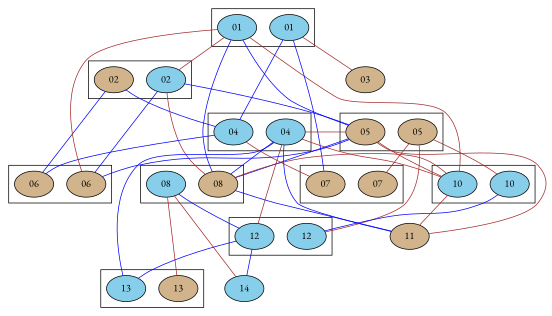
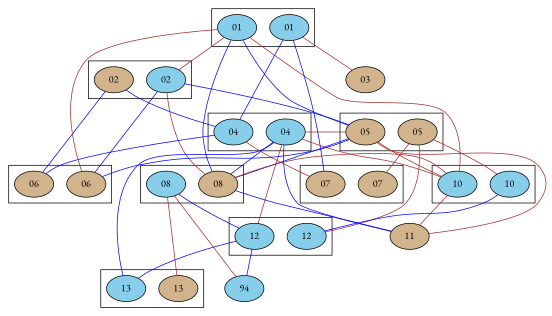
  graph {
    fontname="EB Garamond"
    splines=true
    node [fillcolor=skyblue fontname="EB Garamond" style=filled]
    edge [color=blue fontname="EB Garamond"]
    n1 [fillcolor=tan label=02]
    n2 [label=02]
    n3 [label=01]
    n4 [label=01]
    n5 [label=04]
    n6 [label=04]
    n7 [fillcolor=tan label=05]
    n8 [fillcolor=tan label=05]
    n9 [fillcolor=tan label=06]
    n10 [fillcolor=tan label=06]
    n11 [fillcolor=tan label=07]
    n12 [fillcolor=tan label=07]
    n13 [label=08]
    n14 [fillcolor=tan label=08]
    n15 [label=10]
    n16 [label=10]
    n17 [label=12]
    n18 [label=12]
    n19 [label=13]
    n20 [fillcolor=tan label=13]
    n21 [fillcolor=tan label=03]
    n22 [fillcolor=tan label=11]
-   n23 [label=14]
+   n23 [label=94]
    subgraph cluster_1 {
      n1
      n2
    }
    subgraph cluster_2 {
      n3
      n4
    }
    subgraph cluster_3 {
      n5
      n6
    }
    subgraph cluster_4 {
      n7
      n8
    }
    subgraph cluster_5 {
      n9
      n10
    }
    subgraph cluster_6 {
      n11
      n12
    }
    subgraph cluster_7 {
      n13
      n14
    }
    subgraph cluster_8 {
      n15
      n16
    }
    subgraph cluster_9 {
      n17
      n18
    }
    subgraph cluster_10 {
      n19
      n20
    }
    n1 -- n5
    n1 -- n10
    n2 -- n8
    n2 -- n9
    n2 -- n14 [color=brown]
    n3 -- n2 [color=brown]
    n3 -- n8
    n3 -- n9 [color=brown]
    n3 -- n14
    n3 -- n16 [color=brown]
    n4 -- n5
    n4 -- n11
    n4 -- n21 [color=brown]
    n5 -- n10
    n5 -- n11 [color=brown]
    n6 -- n8 [color=brown]
    n6 -- n14
    n6 -- n16 [color=brown]
    n6 -- n18 [color=brown]
    n6 -- n19
    n6 -- n22
    n7 -- n12 [color=brown]
    n7 -- n15 [color=brown]
    n7 -- n17 [color=brown]
    n8 -- n9
    n8 -- n14
    n8 -- n16 [color=brown]
    n8 -- n22 [color=brown]
    n13 -- n18
    n13 -- n20 [color=brown]
    n13 -- n23 [color=brown]
    n14 -- n16 [color=brown]
    n14 -- n22
    n15 -- n17
    n16 -- n22 [color=brown]
    n18 -- n19
    n18 -- n23
  }
